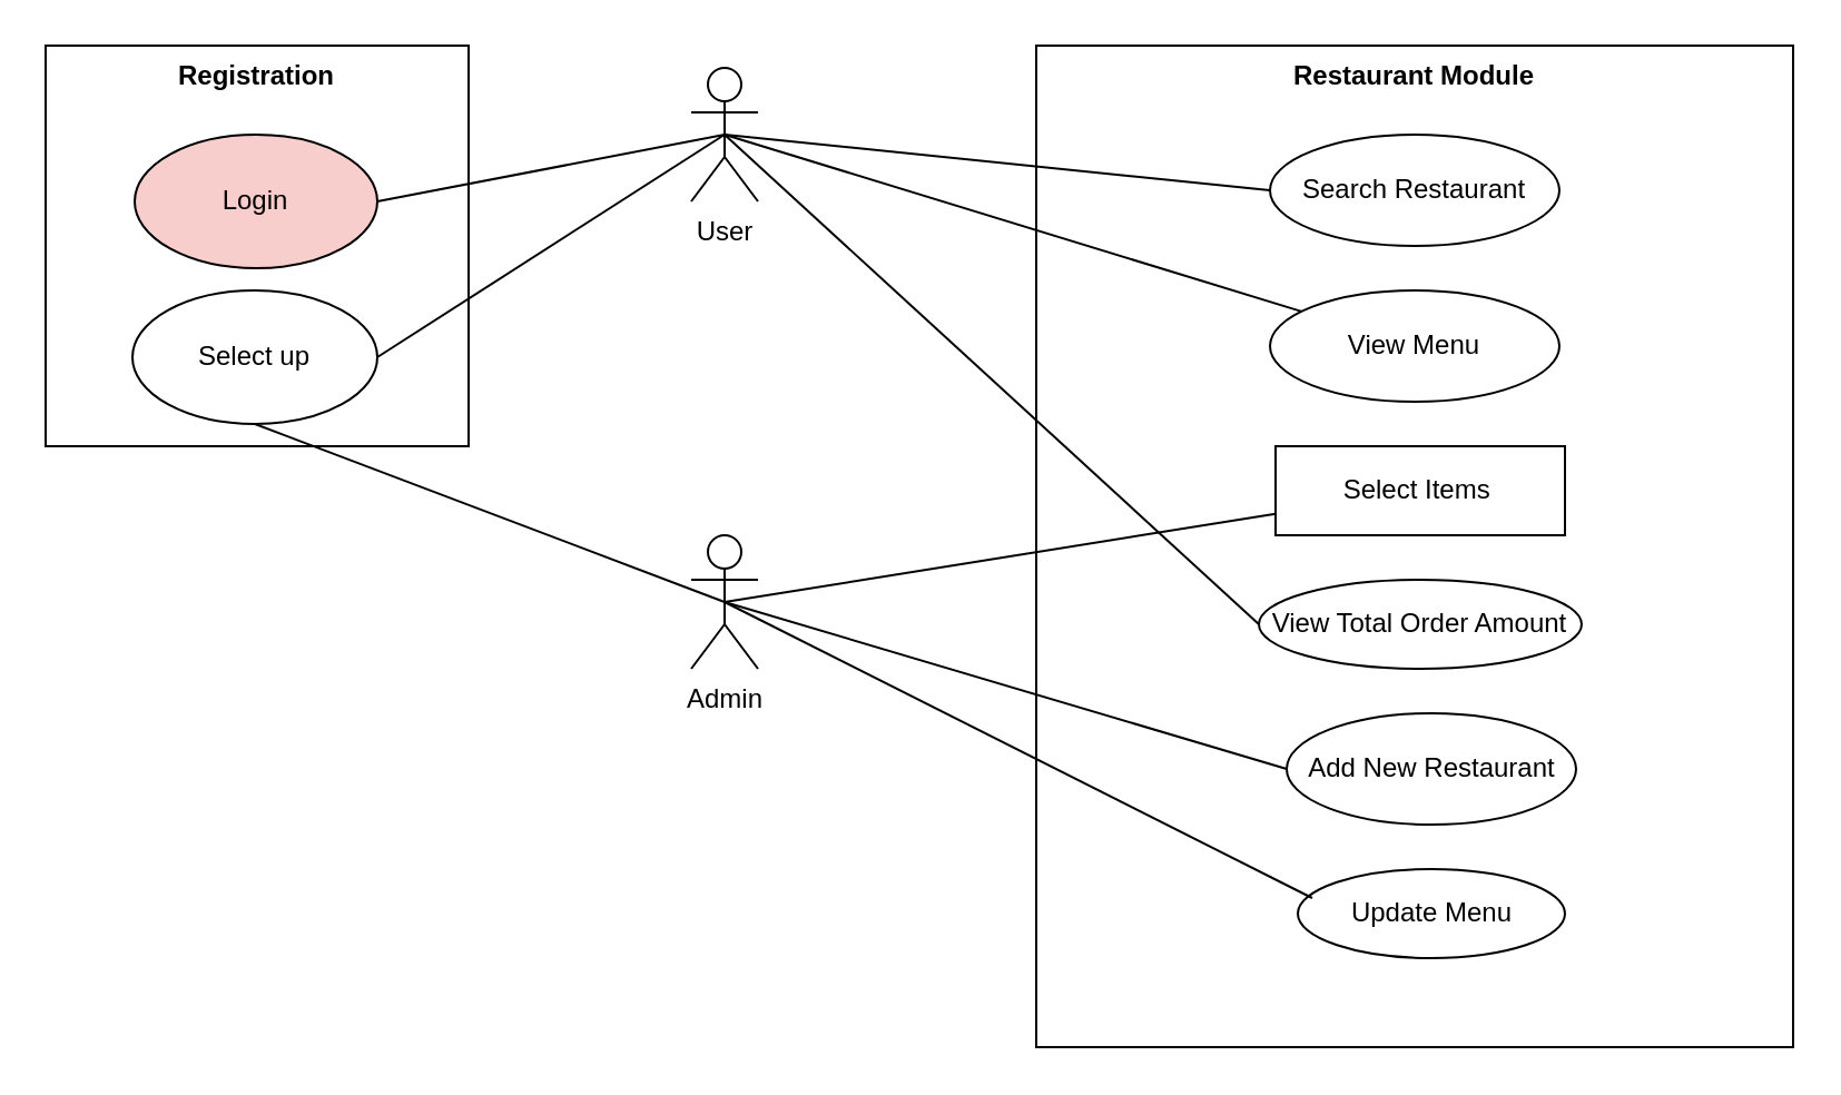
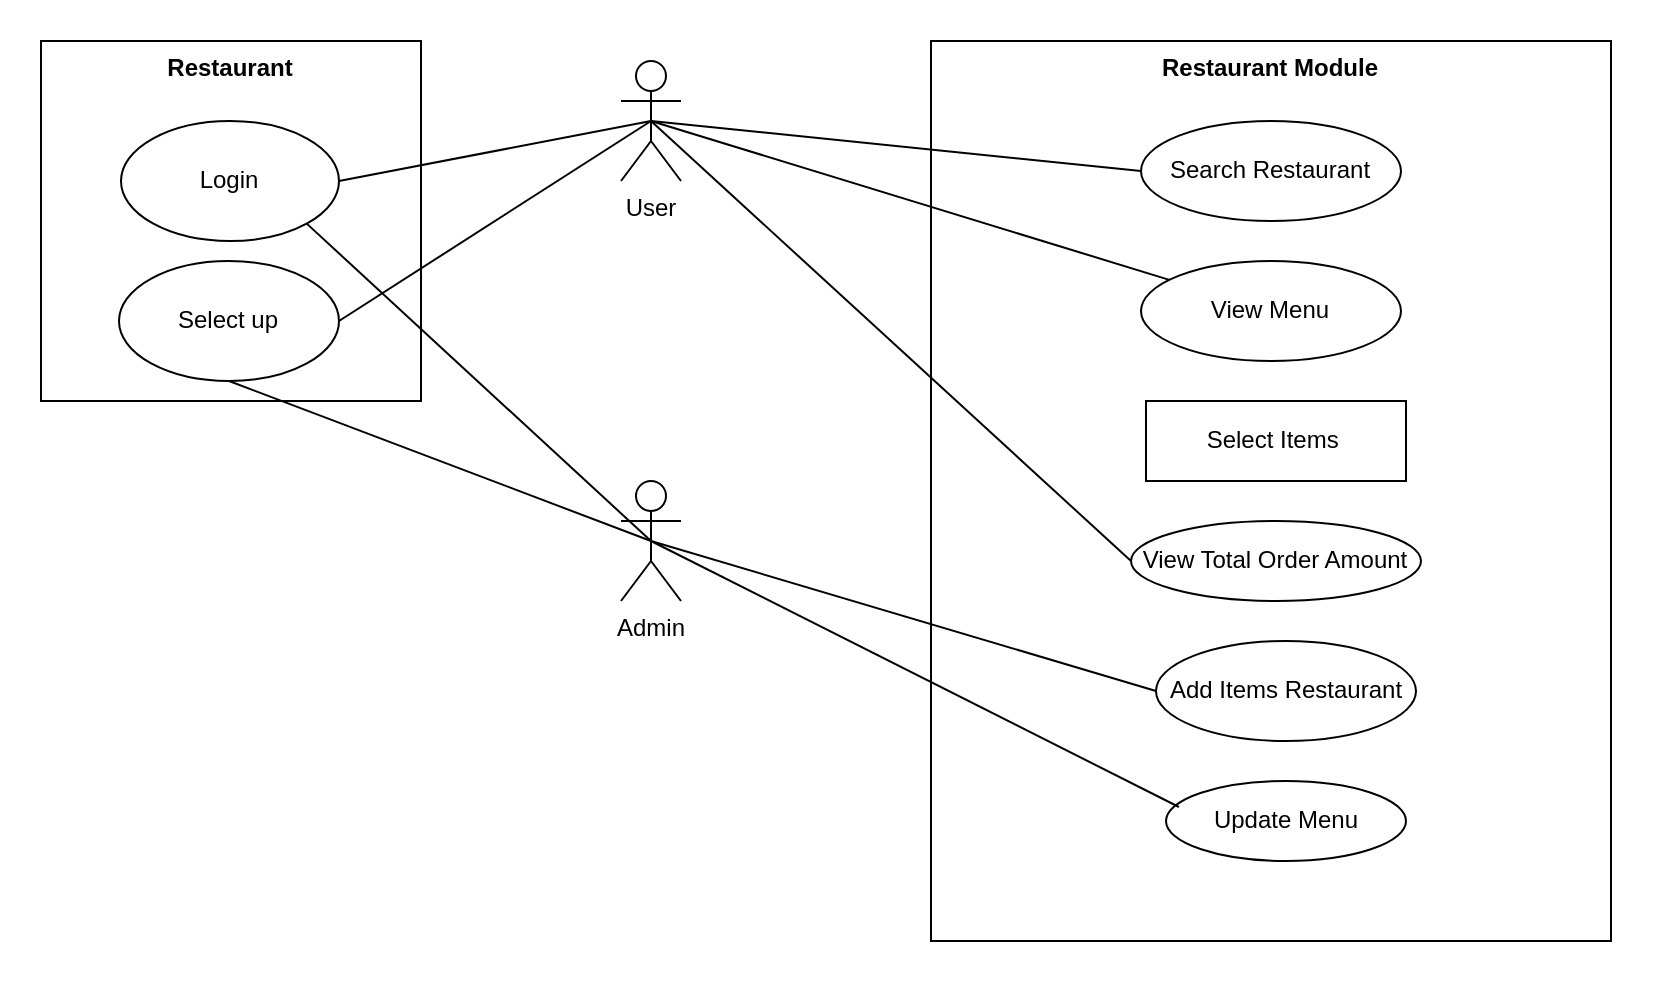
  <mxCell id="0" />
  <mxCell id="1" parent="0" />
  <mxCell id="2" value="Restaurant Module" style="shape=rect;html=1;verticalAlign=top;fontStyle=1;whiteSpace=wrap;align=center;" vertex="1" parent="1"><mxGeometry x="465" y="20" width="340" height="450" as="geometry" /></mxCell>
- <mxCell id="3" value="Registration" style="shape=rect;html=1;verticalAlign=top;fontStyle=1;whiteSpace=wrap;align=center;" vertex="1" parent="1"><mxGeometry x="20" y="20" width="190" height="180" as="geometry" /></mxCell>
+ <mxCell id="3" value="Restaurant" style="shape=rect;html=1;verticalAlign=top;fontStyle=1;whiteSpace=wrap;align=center;" vertex="1" parent="1"><mxGeometry x="20" y="20" width="190" height="180" as="geometry" /></mxCell>
  <mxCell id="4" value="User" style="shape=umlActor;html=1;verticalLabelPosition=bottom;verticalAlign=top;align=center;" vertex="1" parent="1"><mxGeometry x="310" y="30" width="30" height="60" as="geometry" /></mxCell>
  <mxCell id="5" value="Search Restaurant" style="ellipse;whiteSpace=wrap;html=1;" vertex="1" parent="1"><mxGeometry x="570" y="60" width="130" height="50" as="geometry" /></mxCell>
  <mxCell id="6" value="View Menu" style="ellipse;whiteSpace=wrap;html=1;" vertex="1" parent="1"><mxGeometry x="570" y="130" width="130" height="50" as="geometry" /></mxCell>
  <mxCell id="7" value="Select Items&amp;nbsp;" style="whiteSpace=wrap;html=1;rounded=0;" vertex="1" parent="1"><mxGeometry x="572.5" y="200" width="130" height="40" as="geometry" /></mxCell>
  <mxCell id="8" value="View Total Order Amount" style="ellipse;whiteSpace=wrap;html=1;" vertex="1" parent="1"><mxGeometry x="565" y="260" width="145" height="40" as="geometry" /></mxCell>
  <mxCell id="9" value="Select up" style="ellipse;whiteSpace=wrap;html=1;" vertex="1" parent="1"><mxGeometry x="59" y="130" width="110" height="60" as="geometry" /></mxCell>
- <mxCell id="10" value="Login" style="ellipse;whiteSpace=wrap;html=1;fillColor=#f8cecc;" vertex="1" parent="1"><mxGeometry x="60" y="60" width="109" height="60" as="geometry" /></mxCell>
+ <mxCell id="10" value="Login" style="ellipse;whiteSpace=wrap;html=1;" vertex="1" parent="1"><mxGeometry x="60" y="60" width="109" height="60" as="geometry" /></mxCell>
  <mxCell id="11" value="Admin" style="shape=umlActor;html=1;verticalLabelPosition=bottom;verticalAlign=top;align=center;" vertex="1" parent="1"><mxGeometry x="310" y="240" width="30" height="60" as="geometry" /></mxCell>
  <mxCell id="12" value="" style="edgeStyle=none;html=1;endArrow=none;verticalAlign=bottom;entryX=0.5;entryY=1;entryDx=0;entryDy=0;exitX=0.5;exitY=0.5;exitDx=0;exitDy=0;exitPerimeter=0;" edge="1" parent="1" source="11" target="9"><mxGeometry width="160" relative="1" as="geometry"><mxPoint x="330" y="240" as="sourcePoint" /><mxPoint x="490" y="240" as="targetPoint" /></mxGeometry></mxCell>
- <mxCell id="13" value="" style="edgeStyle=none;html=1;endArrow=none;verticalAlign=bottom;exitX=0.5;exitY=0.5;exitDx=0;exitDy=0;exitPerimeter=0;" edge="1" parent="1" source="11" target="7"><mxGeometry width="160" relative="1" as="geometry"><mxPoint x="330" y="240" as="sourcePoint" /><mxPoint x="490" y="240" as="targetPoint" /></mxGeometry></mxCell>
- <mxCell id="14" value="Add New Restaurant" style="ellipse;whiteSpace=wrap;html=1;" vertex="1" parent="1"><mxGeometry x="577.5" y="320" width="130" height="50" as="geometry" /></mxCell>
+ <mxCell id="13" value="" style="edgeStyle=none;html=1;endArrow=none;verticalAlign=bottom;entryX=1;entryY=1;entryDx=0;entryDy=0;exitX=0.5;exitY=0.5;exitDx=0;exitDy=0;exitPerimeter=0;" edge="1" parent="1" source="11" target="10"><mxGeometry width="160" relative="1" as="geometry"><mxPoint x="330" y="240" as="sourcePoint" /><mxPoint x="490" y="240" as="targetPoint" /></mxGeometry></mxCell>
+ <mxCell id="14" value="Add Items Restaurant" style="ellipse;whiteSpace=wrap;html=1;" vertex="1" parent="1"><mxGeometry x="577.5" y="320" width="130" height="50" as="geometry" /></mxCell>
  <mxCell id="15" value="Update Menu" style="ellipse;whiteSpace=wrap;html=1;" vertex="1" parent="1"><mxGeometry x="582.5" y="390" width="120" height="40" as="geometry" /></mxCell>
  <mxCell id="16" value="" style="edgeStyle=none;html=1;endArrow=none;verticalAlign=bottom;entryX=0;entryY=0.5;entryDx=0;entryDy=0;exitX=0.5;exitY=0.5;exitDx=0;exitDy=0;exitPerimeter=0;" edge="1" parent="1" source="4" target="5"><mxGeometry width="160" relative="1" as="geometry"><mxPoint x="330" y="240" as="sourcePoint" /><mxPoint x="490" y="240" as="targetPoint" /></mxGeometry></mxCell>
  <mxCell id="17" value="" style="edgeStyle=none;html=1;endArrow=none;verticalAlign=bottom;exitX=0.5;exitY=0.5;exitDx=0;exitDy=0;exitPerimeter=0;" edge="1" parent="1" source="4" target="6"><mxGeometry width="160" relative="1" as="geometry"><mxPoint x="330" y="240" as="sourcePoint" /><mxPoint x="490" y="240" as="targetPoint" /></mxGeometry></mxCell>
  <mxCell id="18" value="" style="edgeStyle=none;html=1;endArrow=none;verticalAlign=bottom;entryX=0;entryY=0.5;entryDx=0;entryDy=0;exitX=0.5;exitY=0.5;exitDx=0;exitDy=0;exitPerimeter=0;" edge="1" parent="1" source="11" target="14"><mxGeometry width="160" relative="1" as="geometry"><mxPoint x="330" y="240" as="sourcePoint" /><mxPoint x="490" y="240" as="targetPoint" /></mxGeometry></mxCell>
  <mxCell id="19" value="" style="edgeStyle=none;html=1;endArrow=none;verticalAlign=bottom;entryX=0.054;entryY=0.325;entryDx=0;entryDy=0;entryPerimeter=0;exitX=0.5;exitY=0.5;exitDx=0;exitDy=0;exitPerimeter=0;" edge="1" parent="1" source="11" target="15"><mxGeometry width="160" relative="1" as="geometry"><mxPoint x="330" y="240" as="sourcePoint" /><mxPoint x="490" y="240" as="targetPoint" /></mxGeometry></mxCell>
  <mxCell id="20" value="" style="edgeStyle=none;html=1;endArrow=none;verticalAlign=bottom;entryX=0;entryY=0.5;entryDx=0;entryDy=0;exitX=0.5;exitY=0.5;exitDx=0;exitDy=0;exitPerimeter=0;" edge="1" parent="1" source="4" target="8"><mxGeometry width="160" relative="1" as="geometry"><mxPoint x="330" y="120" as="sourcePoint" /><mxPoint x="490" y="240" as="targetPoint" /></mxGeometry></mxCell>
  <mxCell id="21" value="" style="edgeStyle=none;html=1;endArrow=none;verticalAlign=bottom;exitX=1;exitY=0.5;exitDx=0;exitDy=0;entryX=0.5;entryY=0.5;entryDx=0;entryDy=0;entryPerimeter=0;" edge="1" parent="1" source="10" target="4"><mxGeometry width="160" relative="1" as="geometry"><mxPoint x="330" y="240" as="sourcePoint" /><mxPoint x="490" y="240" as="targetPoint" /></mxGeometry></mxCell>
  <mxCell id="22" value="" style="edgeStyle=none;html=1;endArrow=none;verticalAlign=bottom;exitX=1;exitY=0.5;exitDx=0;exitDy=0;entryX=0.5;entryY=0.5;entryDx=0;entryDy=0;entryPerimeter=0;" edge="1" parent="1" source="9" target="4"><mxGeometry width="160" relative="1" as="geometry"><mxPoint x="330" y="240" as="sourcePoint" /><mxPoint x="323" y="127" as="targetPoint" /></mxGeometry></mxCell>
